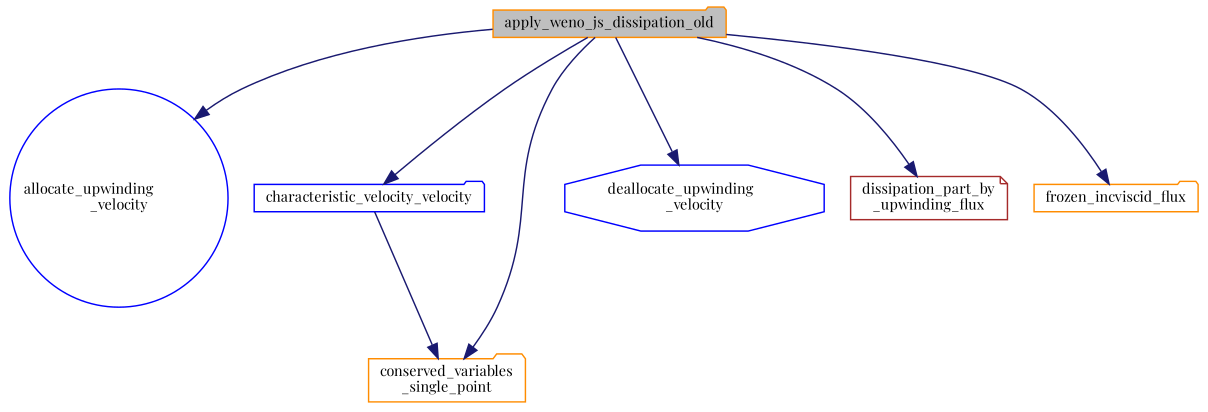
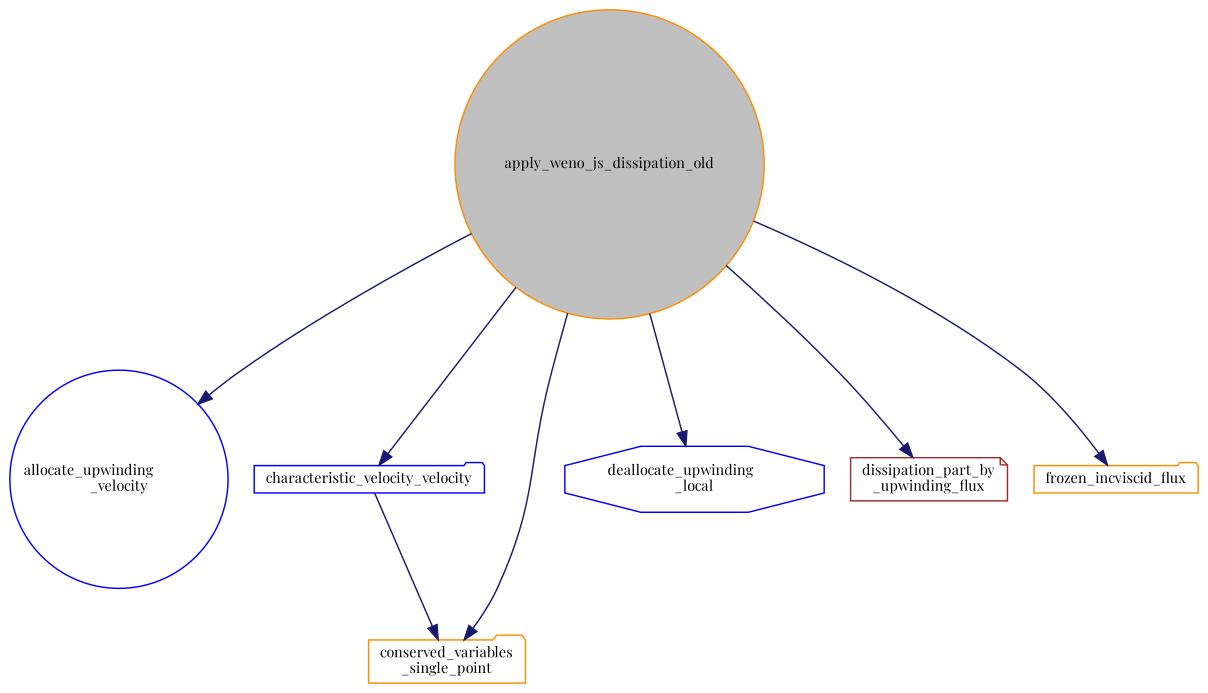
  digraph {
    fontname="Playfair Display"
    rankdir=TB
    node [color=darkorange fontname="Playfair Display" fontsize=10 shape=folder]
    edge [color=midnightblue fontname="Playfair Display" fontsize=10 labelfontname=Helvetica labelfontsize=10 style=solid]
-   n1 [fillcolor=grey75 fontcolor=black height=0.2 label=apply_weno_js_dissipation_old style=filled width=0.4]
+   n1 [fillcolor=grey75 fontcolor=black height=0.2 label=apply_weno_js_dissipation_old shape=circle style=filled width=0.4]
    n2 [color=blue height=0.2 label="allocate_upwinding\l_velocity" shape=circle width=0.4]
    n3 [color=blue height=0.2 label=characteristic_velocity_velocity width=0.4]
    n4 [height=0.2 label="conserved_variables\l_single_point" width=0.4]
-   n5 [color=blue height=0.2 label="deallocate_upwinding\l_velocity" shape=octagon width=0.4]
+   n5 [color=blue height=0.2 label="deallocate_upwinding\l_local" shape=octagon width=0.4]
    n6 [color=brown height=0.2 label="dissipation_part_by\l_upwinding_flux" shape=note width=0.4]
    n7 [height=0.2 label=frozen_incviscid_flux width=0.4]
    n1 -> n2
    n1 -> n3
    n1 -> n4
    n1 -> n5
    n1 -> n6
    n1 -> n7
    n3 -> n4
  }
